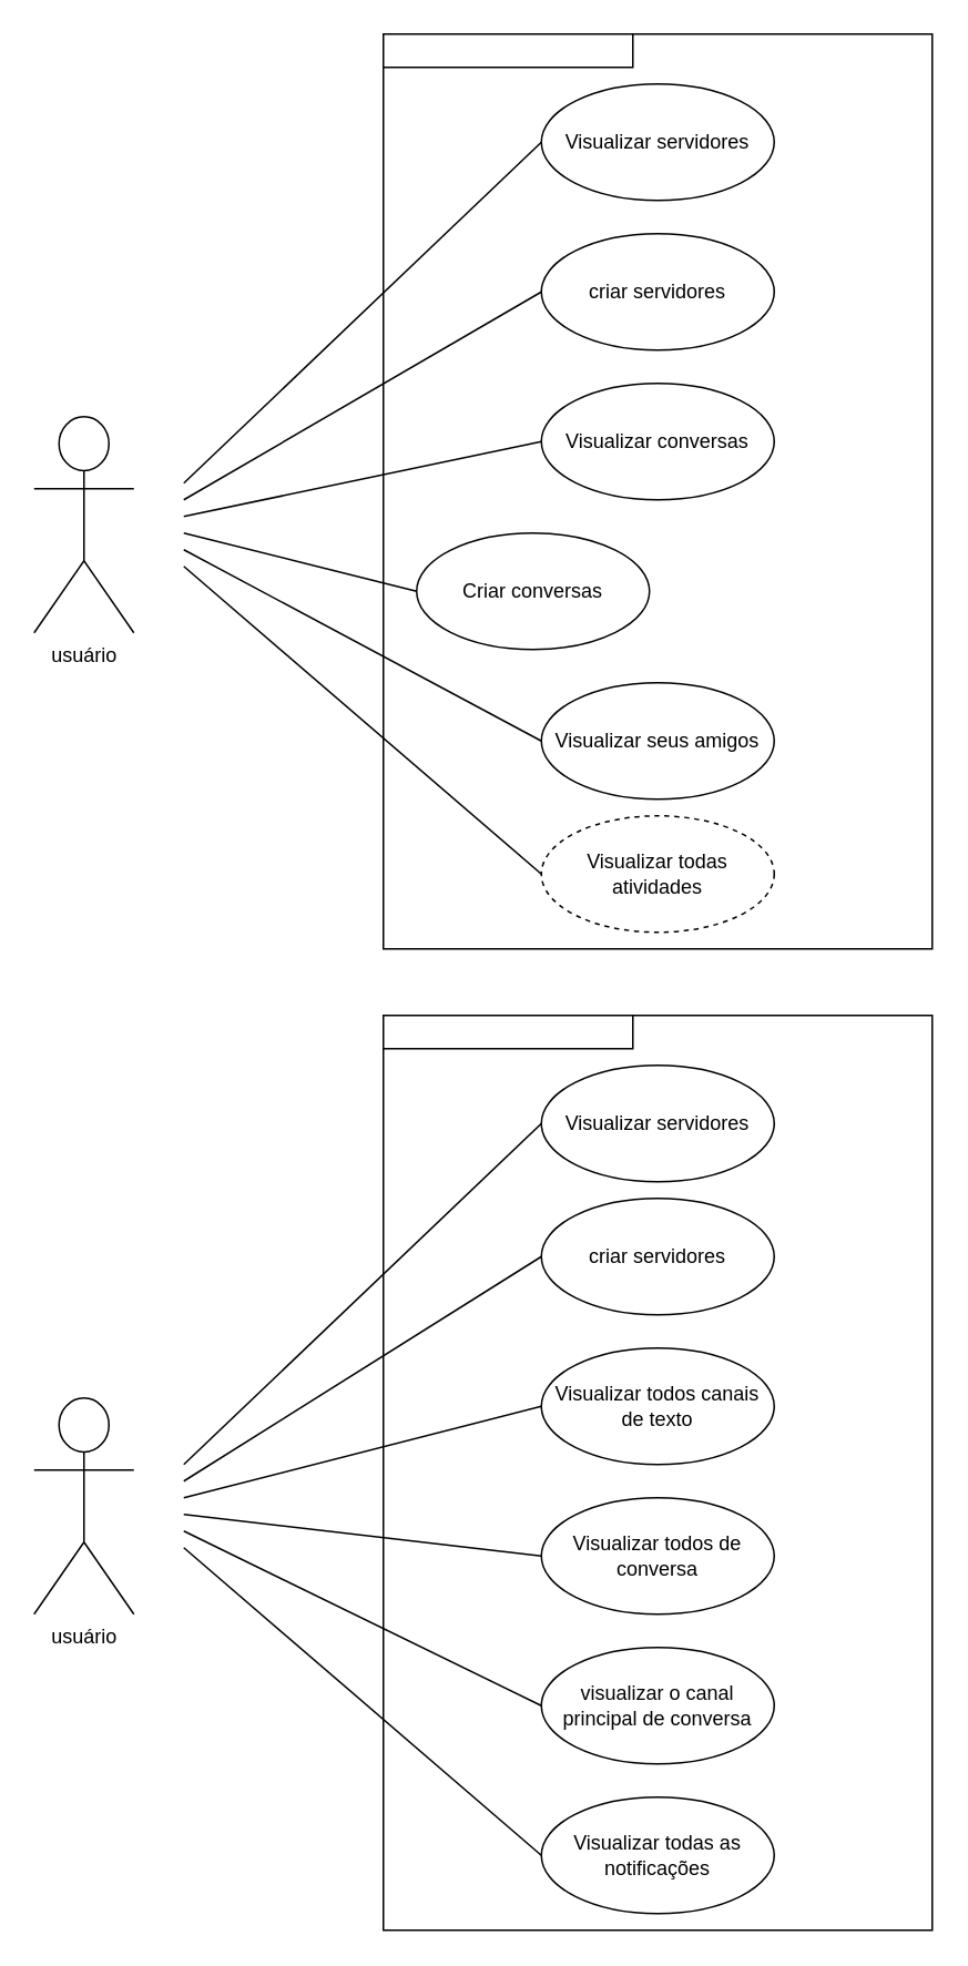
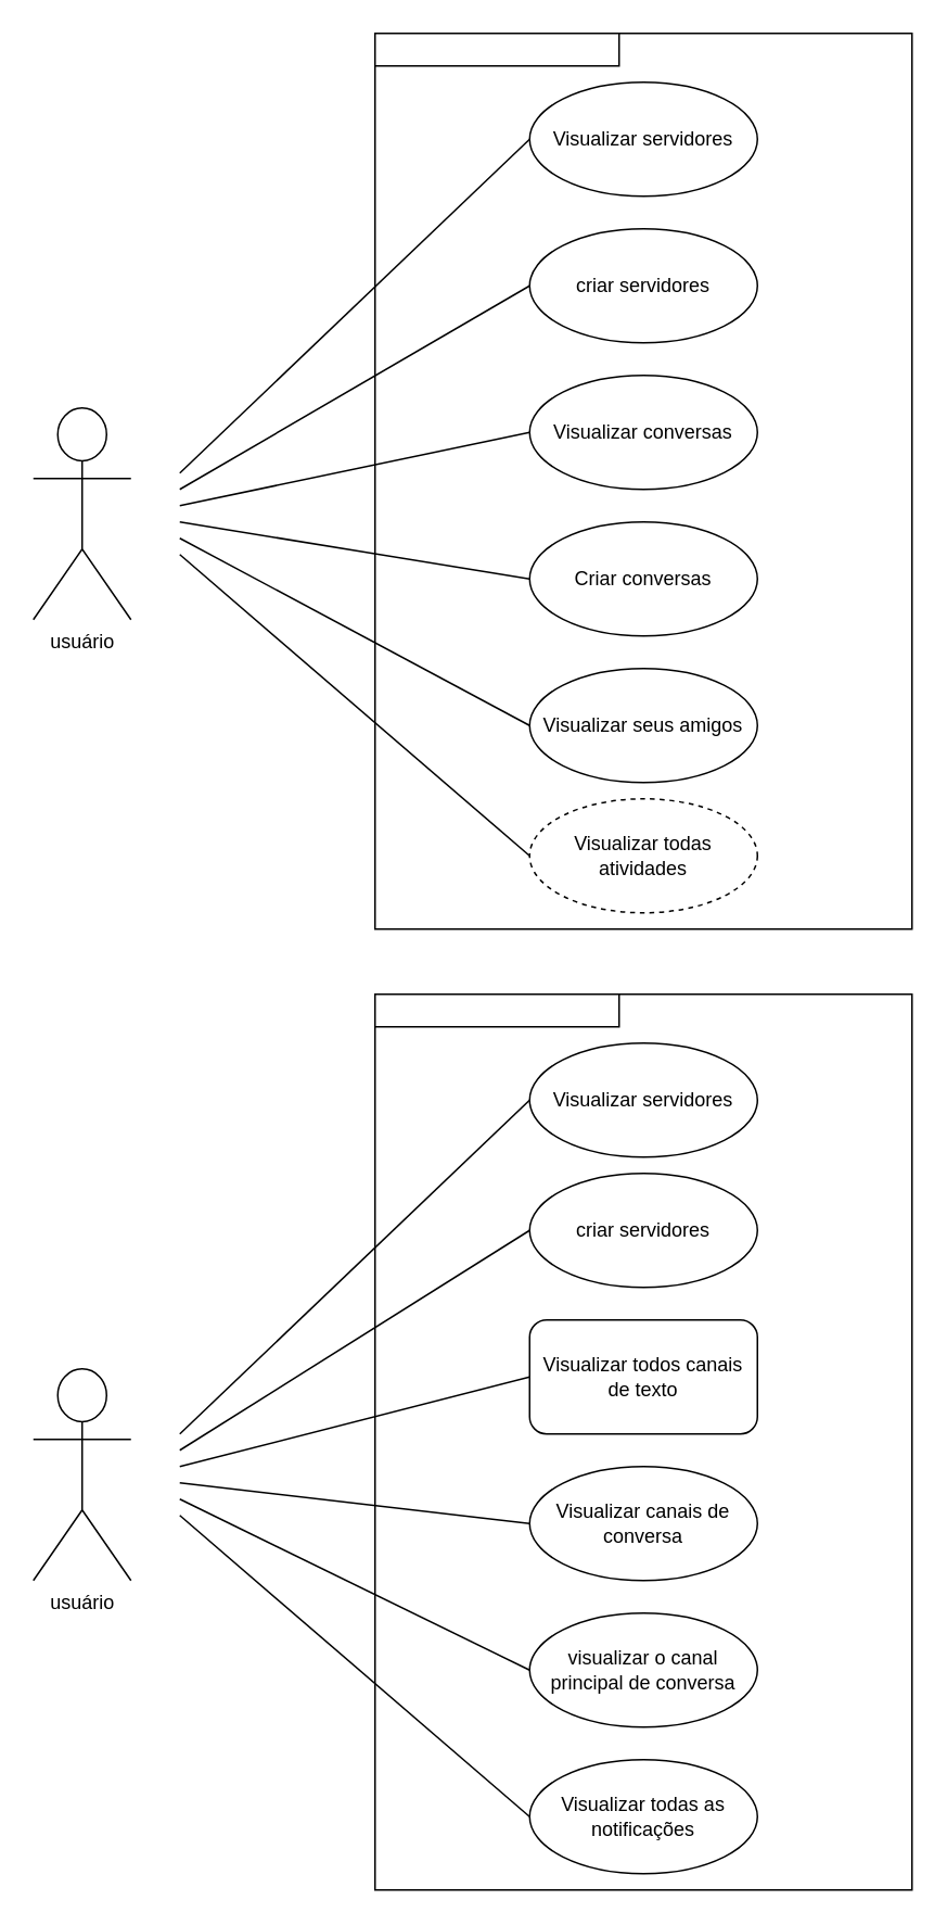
  <mxCell id="0" />
  <mxCell id="1" parent="0" />
  <mxCell id="2" value="" style="rounded=0;whiteSpace=wrap;html=1;" vertex="1" parent="1"><mxGeometry x="230" width="330" height="550" as="geometry" y="20" /></mxCell>
  <mxCell id="3" value="usuário" style="shape=umlActor;verticalLabelPosition=bottom;verticalAlign=top;html=1;" vertex="1" parent="1"><mxGeometry x="20" y="250" width="60" height="130" as="geometry" /></mxCell>
  <mxCell id="4" value="&lt;font style=&quot;vertical-align: inherit&quot;&gt;&lt;font style=&quot;vertical-align: inherit&quot;&gt;Visualizar servidores&lt;/font&gt;&lt;/font&gt;" style="ellipse;whiteSpace=wrap;html=1;" vertex="1" parent="1"><mxGeometry x="325" y="50" width="140" height="70" as="geometry" /></mxCell>
  <mxCell id="5" value="&lt;font style=&quot;vertical-align: inherit&quot;&gt;&lt;font style=&quot;vertical-align: inherit&quot;&gt;Visualizar conversas&lt;/font&gt;&lt;/font&gt;" style="ellipse;whiteSpace=wrap;html=1;" vertex="1" parent="1"><mxGeometry x="325" y="230" width="140" height="70" as="geometry" /></mxCell>
  <mxCell id="6" value="Visualizar seus amigos" style="ellipse;whiteSpace=wrap;html=1;" vertex="1" parent="1"><mxGeometry x="325" y="410" width="140" height="70" as="geometry" /></mxCell>
  <mxCell id="7" value="Visualizar todas atividades" style="ellipse;whiteSpace=wrap;html=1;dashed=1;" vertex="1" parent="1"><mxGeometry x="325" y="490" width="140" height="70" as="geometry" /></mxCell>
  <mxCell id="8" value="" style="endArrow=none;html=1;entryX=0;entryY=0.5;entryDx=0;entryDy=0;" edge="1" parent="1" target="5"><mxGeometry width="50" height="50" relative="1" as="geometry"><mxPoint x="110" y="310" as="sourcePoint" /><mxPoint x="210" y="340" as="targetPoint" /></mxGeometry></mxCell>
  <mxCell id="9" value="" style="endArrow=none;html=1;entryX=0;entryY=0.5;entryDx=0;entryDy=0;" edge="1" parent="1" target="4"><mxGeometry width="50" height="50" relative="1" as="geometry"><mxPoint x="110" y="290" as="sourcePoint" /><mxPoint x="410" y="390" as="targetPoint" /><Array as="points" /></mxGeometry></mxCell>
  <mxCell id="10" value="" style="endArrow=none;html=1;exitX=0;exitY=0.5;exitDx=0;exitDy=0;" edge="1" parent="1" source="6"><mxGeometry width="50" height="50" relative="1" as="geometry"><mxPoint x="360" y="440" as="sourcePoint" /><mxPoint x="110" y="330" as="targetPoint" /></mxGeometry></mxCell>
  <mxCell id="11" value="" style="endArrow=none;html=1;entryX=0;entryY=0.5;entryDx=0;entryDy=0;" edge="1" parent="1" target="7"><mxGeometry width="50" height="50" relative="1" as="geometry"><mxPoint x="110" y="340" as="sourcePoint" /><mxPoint x="410" y="390" as="targetPoint" /></mxGeometry></mxCell>
  <mxCell id="12" value="&lt;font style=&quot;vertical-align: inherit&quot;&gt;&lt;font style=&quot;vertical-align: inherit&quot;&gt;criar servidores&lt;/font&gt;&lt;/font&gt;" style="ellipse;whiteSpace=wrap;html=1;" vertex="1" parent="1"><mxGeometry x="325" y="140" width="140" height="70" as="geometry" /></mxCell>
  <mxCell id="13" value="" style="endArrow=none;html=1;entryX=0;entryY=0.5;entryDx=0;entryDy=0;" edge="1" parent="1" target="12"><mxGeometry width="50" height="50" relative="1" as="geometry"><mxPoint x="110" y="300" as="sourcePoint" /><mxPoint x="324" y="25" as="targetPoint" /><Array as="points" /></mxGeometry></mxCell>
- <mxCell id="14" value="&lt;font style=&quot;vertical-align: inherit&quot;&gt;&lt;font style=&quot;vertical-align: inherit&quot;&gt;Criar conversas&lt;/font&gt;&lt;/font&gt;" style="ellipse;whiteSpace=wrap;html=1;" vertex="1" parent="1"><mxGeometry x="250" y="320" width="140" height="70" as="geometry" /></mxCell>
+ <mxCell id="14" value="&lt;font style=&quot;vertical-align: inherit&quot;&gt;&lt;font style=&quot;vertical-align: inherit&quot;&gt;Criar conversas&lt;/font&gt;&lt;/font&gt;" style="ellipse;whiteSpace=wrap;html=1;" vertex="1" parent="1"><mxGeometry x="325" y="320" width="140" height="70" as="geometry" /></mxCell>
  <mxCell id="15" value="" style="endArrow=none;html=1;entryX=0;entryY=0.5;entryDx=0;entryDy=0;" edge="1" parent="1" target="14"><mxGeometry width="50" height="50" relative="1" as="geometry"><mxPoint x="110" y="320" as="sourcePoint" /><mxPoint x="324" y="205" as="targetPoint" /></mxGeometry></mxCell>
  <mxCell id="16" value="" style="rounded=0;whiteSpace=wrap;html=1;" vertex="1" parent="1"><mxGeometry x="230" y="610" width="330" height="550" as="geometry" /></mxCell>
  <mxCell id="17" value="usuário" style="shape=umlActor;verticalLabelPosition=bottom;verticalAlign=top;html=1;" vertex="1" parent="1"><mxGeometry x="20" y="840" width="60" height="130" as="geometry" /></mxCell>
  <mxCell id="18" value="&lt;font style=&quot;vertical-align: inherit&quot;&gt;&lt;font style=&quot;vertical-align: inherit&quot;&gt;Visualizar servidores&lt;/font&gt;&lt;/font&gt;" style="ellipse;whiteSpace=wrap;html=1;" vertex="1" parent="1"><mxGeometry x="325" y="640" width="140" height="70" as="geometry" /></mxCell>
- <mxCell id="19" value="&lt;font style=&quot;vertical-align: inherit&quot;&gt;&lt;font style=&quot;vertical-align: inherit&quot;&gt;Visualizar todos canais de texto&lt;/font&gt;&lt;/font&gt;" style="ellipse;whiteSpace=wrap;html=1;" vertex="1" parent="1"><mxGeometry x="325" y="810" width="140" height="70" as="geometry" /></mxCell>
+ <mxCell id="19" value="&lt;font style=&quot;vertical-align: inherit&quot;&gt;&lt;font style=&quot;vertical-align: inherit&quot;&gt;Visualizar todos canais de texto&lt;/font&gt;&lt;/font&gt;" style="whiteSpace=wrap;html=1;rounded=1;" vertex="1" parent="1"><mxGeometry x="325" y="810" width="140" height="70" as="geometry" /></mxCell>
  <mxCell id="20" value="visualizar o canal principal de conversa" style="ellipse;whiteSpace=wrap;html=1;" vertex="1" parent="1"><mxGeometry x="325" y="990" width="140" height="70" as="geometry" /></mxCell>
  <mxCell id="21" value="Visualizar todas as notificações" style="ellipse;whiteSpace=wrap;html=1;" vertex="1" parent="1"><mxGeometry x="325" y="1080" width="140" height="70" as="geometry" /></mxCell>
  <mxCell id="22" value="" style="endArrow=none;html=1;entryX=0;entryY=0.5;entryDx=0;entryDy=0;" edge="1" parent="1" target="19"><mxGeometry width="50" height="50" relative="1" as="geometry"><mxPoint x="110" y="900" as="sourcePoint" /><mxPoint x="210" y="930" as="targetPoint" /></mxGeometry></mxCell>
  <mxCell id="23" value="" style="endArrow=none;html=1;entryX=0;entryY=0.5;entryDx=0;entryDy=0;" edge="1" parent="1" target="18"><mxGeometry width="50" height="50" relative="1" as="geometry"><mxPoint x="110" y="880" as="sourcePoint" /><mxPoint x="410" y="980" as="targetPoint" /><Array as="points" /></mxGeometry></mxCell>
  <mxCell id="24" value="" style="endArrow=none;html=1;exitX=0;exitY=0.5;exitDx=0;exitDy=0;" edge="1" parent="1" source="20"><mxGeometry width="50" height="50" relative="1" as="geometry"><mxPoint x="360" y="1030" as="sourcePoint" /><mxPoint x="110" y="920" as="targetPoint" /></mxGeometry></mxCell>
  <mxCell id="25" value="" style="endArrow=none;html=1;entryX=0;entryY=0.5;entryDx=0;entryDy=0;" edge="1" parent="1" target="21"><mxGeometry width="50" height="50" relative="1" as="geometry"><mxPoint x="110" y="930" as="sourcePoint" /><mxPoint x="410" y="980" as="targetPoint" /></mxGeometry></mxCell>
  <mxCell id="26" value="&lt;font style=&quot;vertical-align: inherit&quot;&gt;&lt;font style=&quot;vertical-align: inherit&quot;&gt;criar servidores&lt;/font&gt;&lt;/font&gt;" style="ellipse;whiteSpace=wrap;html=1;" vertex="1" parent="1"><mxGeometry x="325" y="720" width="140" height="70" as="geometry" /></mxCell>
  <mxCell id="27" value="" style="endArrow=none;html=1;entryX=0;entryY=0.5;entryDx=0;entryDy=0;" edge="1" parent="1" target="26"><mxGeometry width="50" height="50" relative="1" as="geometry"><mxPoint x="110" y="890" as="sourcePoint" /><mxPoint x="324" y="615" as="targetPoint" /><Array as="points" /></mxGeometry></mxCell>
- <mxCell id="28" value="Visualizar todos de conversa" style="ellipse;whiteSpace=wrap;html=1;" vertex="1" parent="1"><mxGeometry x="325" y="900" width="140" height="70" as="geometry" /></mxCell>
+ <mxCell id="28" value="Visualizar canais de conversa" style="ellipse;whiteSpace=wrap;html=1;" vertex="1" parent="1"><mxGeometry x="325" y="900" width="140" height="70" as="geometry" /></mxCell>
  <mxCell id="29" value="" style="endArrow=none;html=1;entryX=0;entryY=0.5;entryDx=0;entryDy=0;" edge="1" parent="1" target="28"><mxGeometry width="50" height="50" relative="1" as="geometry"><mxPoint x="110" y="910" as="sourcePoint" /><mxPoint x="324" y="795" as="targetPoint" /></mxGeometry></mxCell>
  <mxCell id="30" value="" style="rounded=0;whiteSpace=wrap;html=1;" vertex="1" parent="1"><mxGeometry x="230" width="150" height="20" as="geometry" y="20" /></mxCell>
  <mxCell id="31" value="" style="rounded=0;whiteSpace=wrap;html=1;" vertex="1" parent="1"><mxGeometry x="230" y="610" width="150" height="20" as="geometry" /></mxCell>
